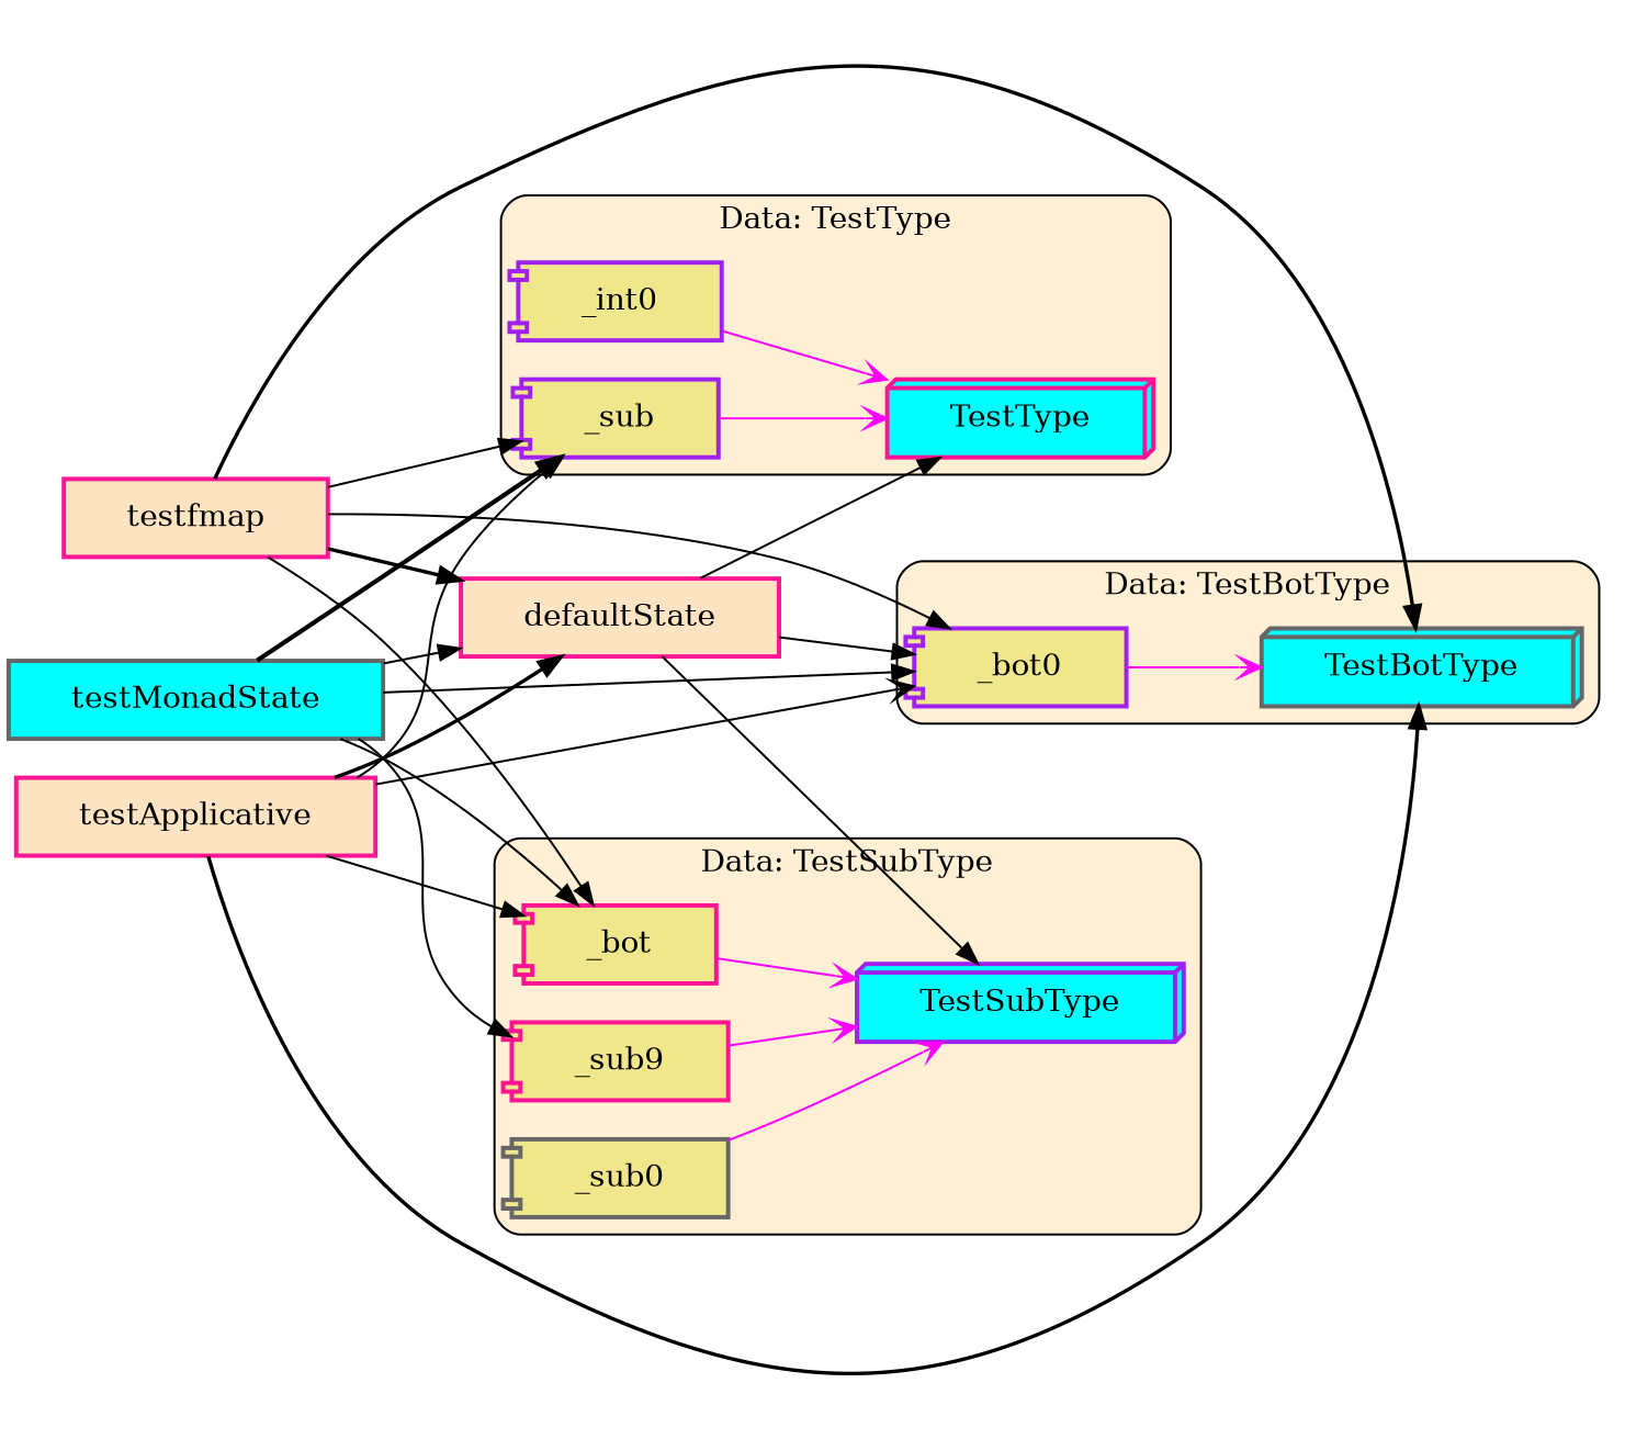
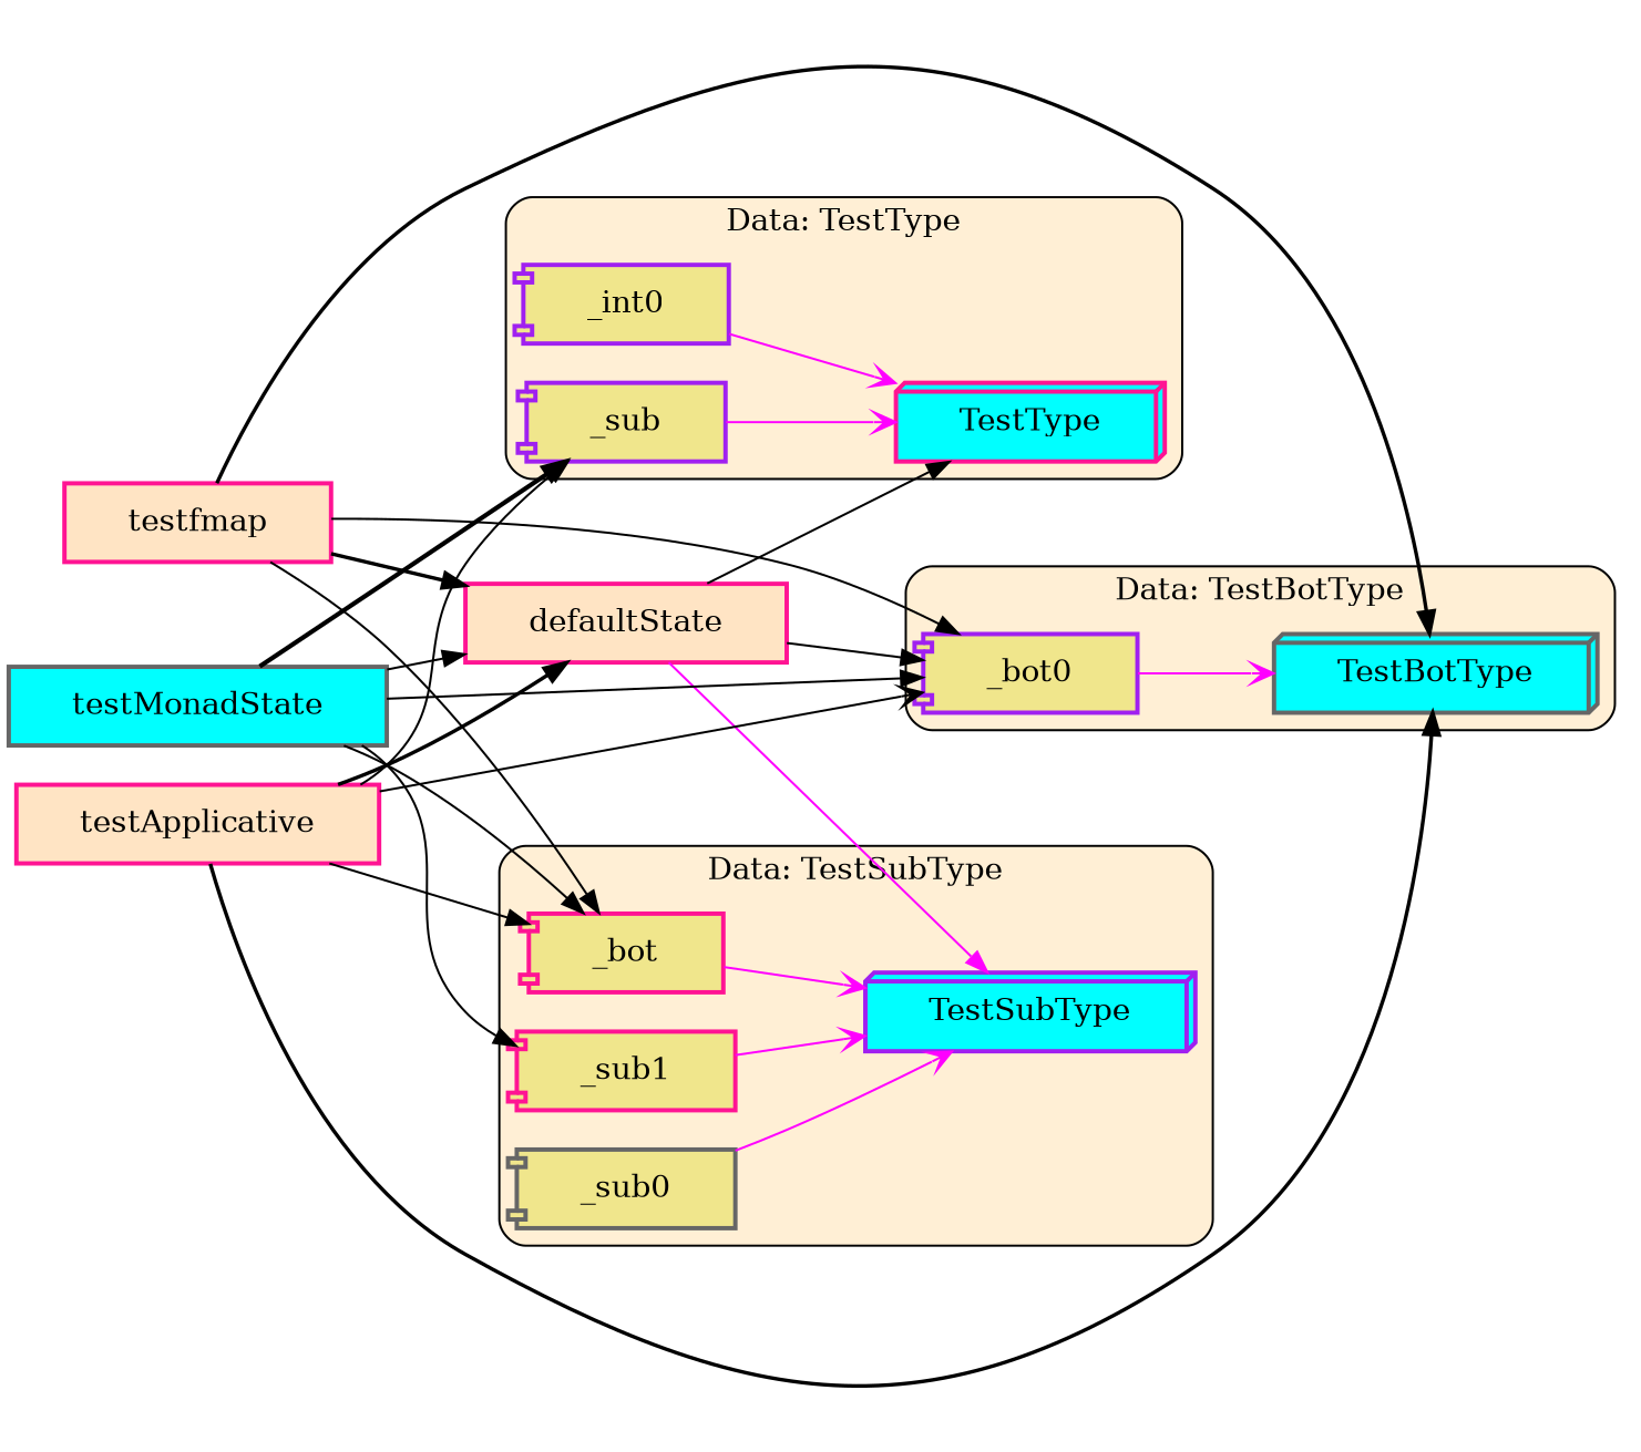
  digraph {
    rankdir=LR
    node [color=deeppink fillcolor=khaki margin="0.4,0.1" shape=component style="filled,bold"]
    edge [color=black penwidth=1]
    n1 [color=gray40 fillcolor=cyan label=TestBotType shape=box3d]
    n2 [color=purple label=_bot0]
    n3 [color=purple fillcolor=cyan label=TestSubType shape=box3d]
    n4 [label=_bot]
    n5 [color=gray40 label=_sub0]
-   n6 [label=_sub9]
+   n6 [label=_sub1]
    n7 [fillcolor=cyan label=TestType shape=box3d]
    n8 [color=purple label=_int0]
    n9 [color=purple label=_sub]
    n10 [fillcolor=bisque label=defaultState shape=box]
    n11 [fillcolor=bisque label=testApplicative shape=box]
    n12 [color=gray40 fillcolor=cyan label=testMonadState shape=box]
    n13 [fillcolor=bisque label=testfmap shape=box]
    subgraph cluster_1 {
      fillcolor=papayawhip
      label="Data: TestBotType"
      style="filled,rounded"
      n1
      n2
    }
    subgraph cluster_2 {
      fillcolor=papayawhip
      label="Data: TestSubType"
      style="filled,rounded"
      n3
      n4
      n5
      n6
    }
    subgraph cluster_3 {
      fillcolor=papayawhip
      label="Data: TestType"
      style="filled,rounded"
      n7
      n8
      n9
    }
    n2 -> n1 [arrowhead=vee arrowtail=odot color=magenta]
    n4 -> n3 [arrowhead=vee arrowtail=odot color=magenta]
    n5 -> n3 [arrowhead=vee arrowtail=odot color=magenta]
    n6 -> n3 [arrowhead=vee arrowtail=odot color=magenta]
    n8 -> n7 [arrowhead=vee arrowtail=odot color=magenta]
    n9 -> n7 [arrowhead=vee arrowtail=odot color=magenta]
    n10 -> n2
-   n10 -> n3
+   n10 -> n3 [color=magenta]
    n10 -> n7
    n11 -> n1 [penwidth=1.6931471805599454]
    n11 -> n2 [arrowhead=vee]
    n11 -> n4
    n11 -> n9
    n11 -> n10 [penwidth=1.6931471805599454]
    n12 -> n2
    n12 -> n4
    n12 -> n6
    n12 -> n9 [penwidth=2.09861228866811]
    n12 -> n10
    n13 -> n1 [penwidth=1.6931471805599454]
    n13 -> n2
    n13 -> n4
-   n13 -> n9
    n13 -> n10 [penwidth=1.6931471805599454]
  }
